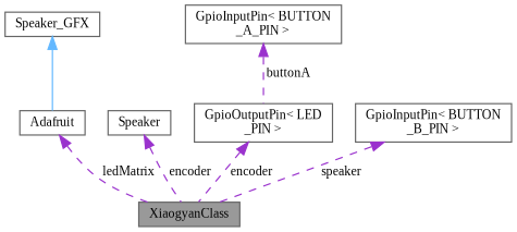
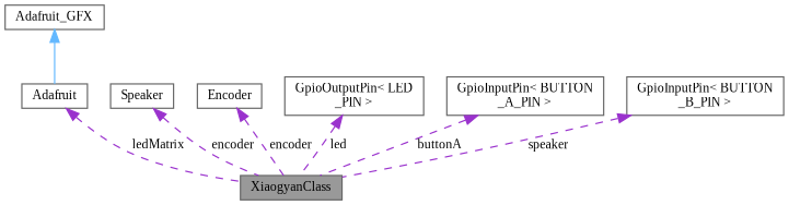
  digraph {
    fontname="Liberation Serif"
    rankdir=TB
    node [color=gray40 fillcolor=white fontname="Liberation Serif" fontsize=10 shape=box style=filled]
    edge [color=darkorchid3 dir=back fontname="Liberation Serif" fontsize=10 labelfontname=Helvetica labelfontsize=10 style=dashed]
    n1 [fillcolor=grey60 fontcolor=black height=0.2 label=XiaogyanClass width=0.4]
    n2 [height=0.2 label=Adafruit width=0.4]
-   n3 [height=0.2 label=Speaker_GFX width=0.4]
+   n3 [height=0.2 label=Adafruit_GFX width=0.4]
    n4 [height=0.2 label=Speaker width=0.4]
+   n5 [height=0.2 label=Encoder width=0.4]
    n6 [height=0.2 label="GpioOutputPin\< LED\l_PIN \>" width=0.4]
    n7 [height=0.2 label="GpioInputPin\< BUTTON\l_A_PIN \>" width=0.4]
    n8 [height=0.2 label="GpioInputPin\< BUTTON\l_B_PIN \>" width=0.4]
    n2 -> n1 [label=" ledMatrix"]
    n3 -> n2 [color=steelblue1 style=solid]
    n4 -> n1 [label=" encoder"]
-   n6 -> n1 [label=" encoder"]
-   n7 -> n6 [label=" buttonA"]
+   n5 -> n1 [label=" encoder"]
+   n6 -> n1 [label=" led"]
+   n7 -> n1 [label=" buttonA"]
    n8 -> n1 [label=" speaker"]
  }
